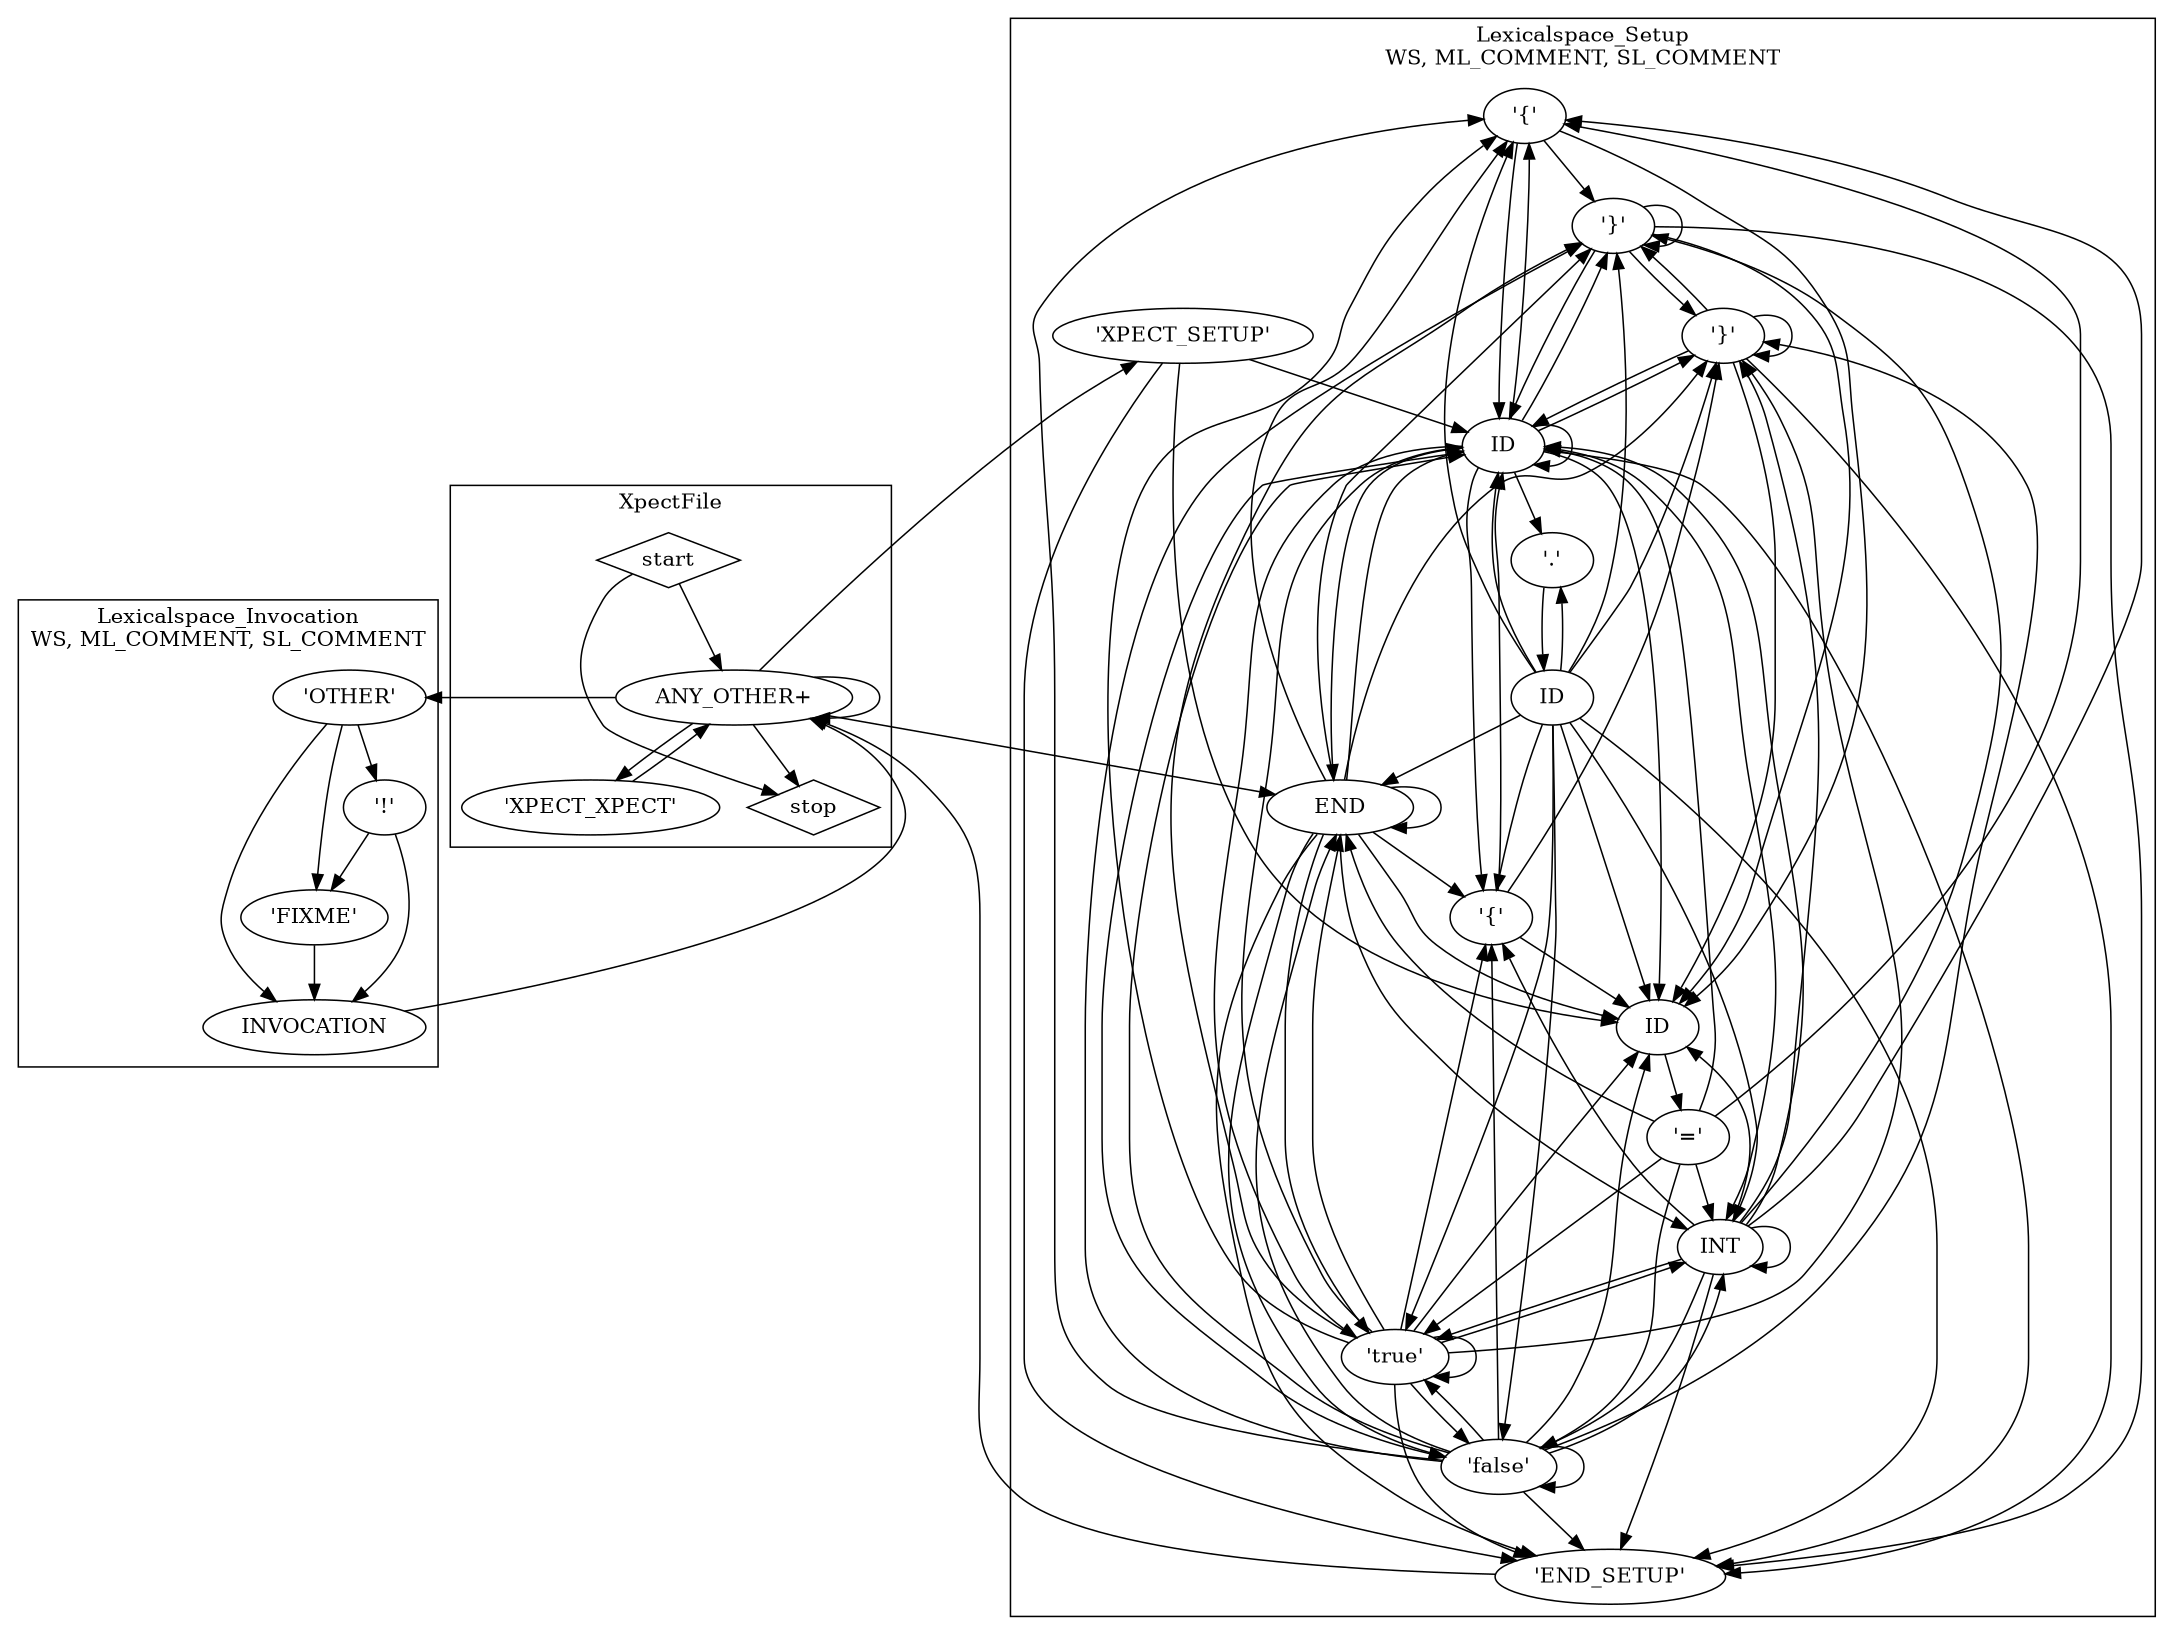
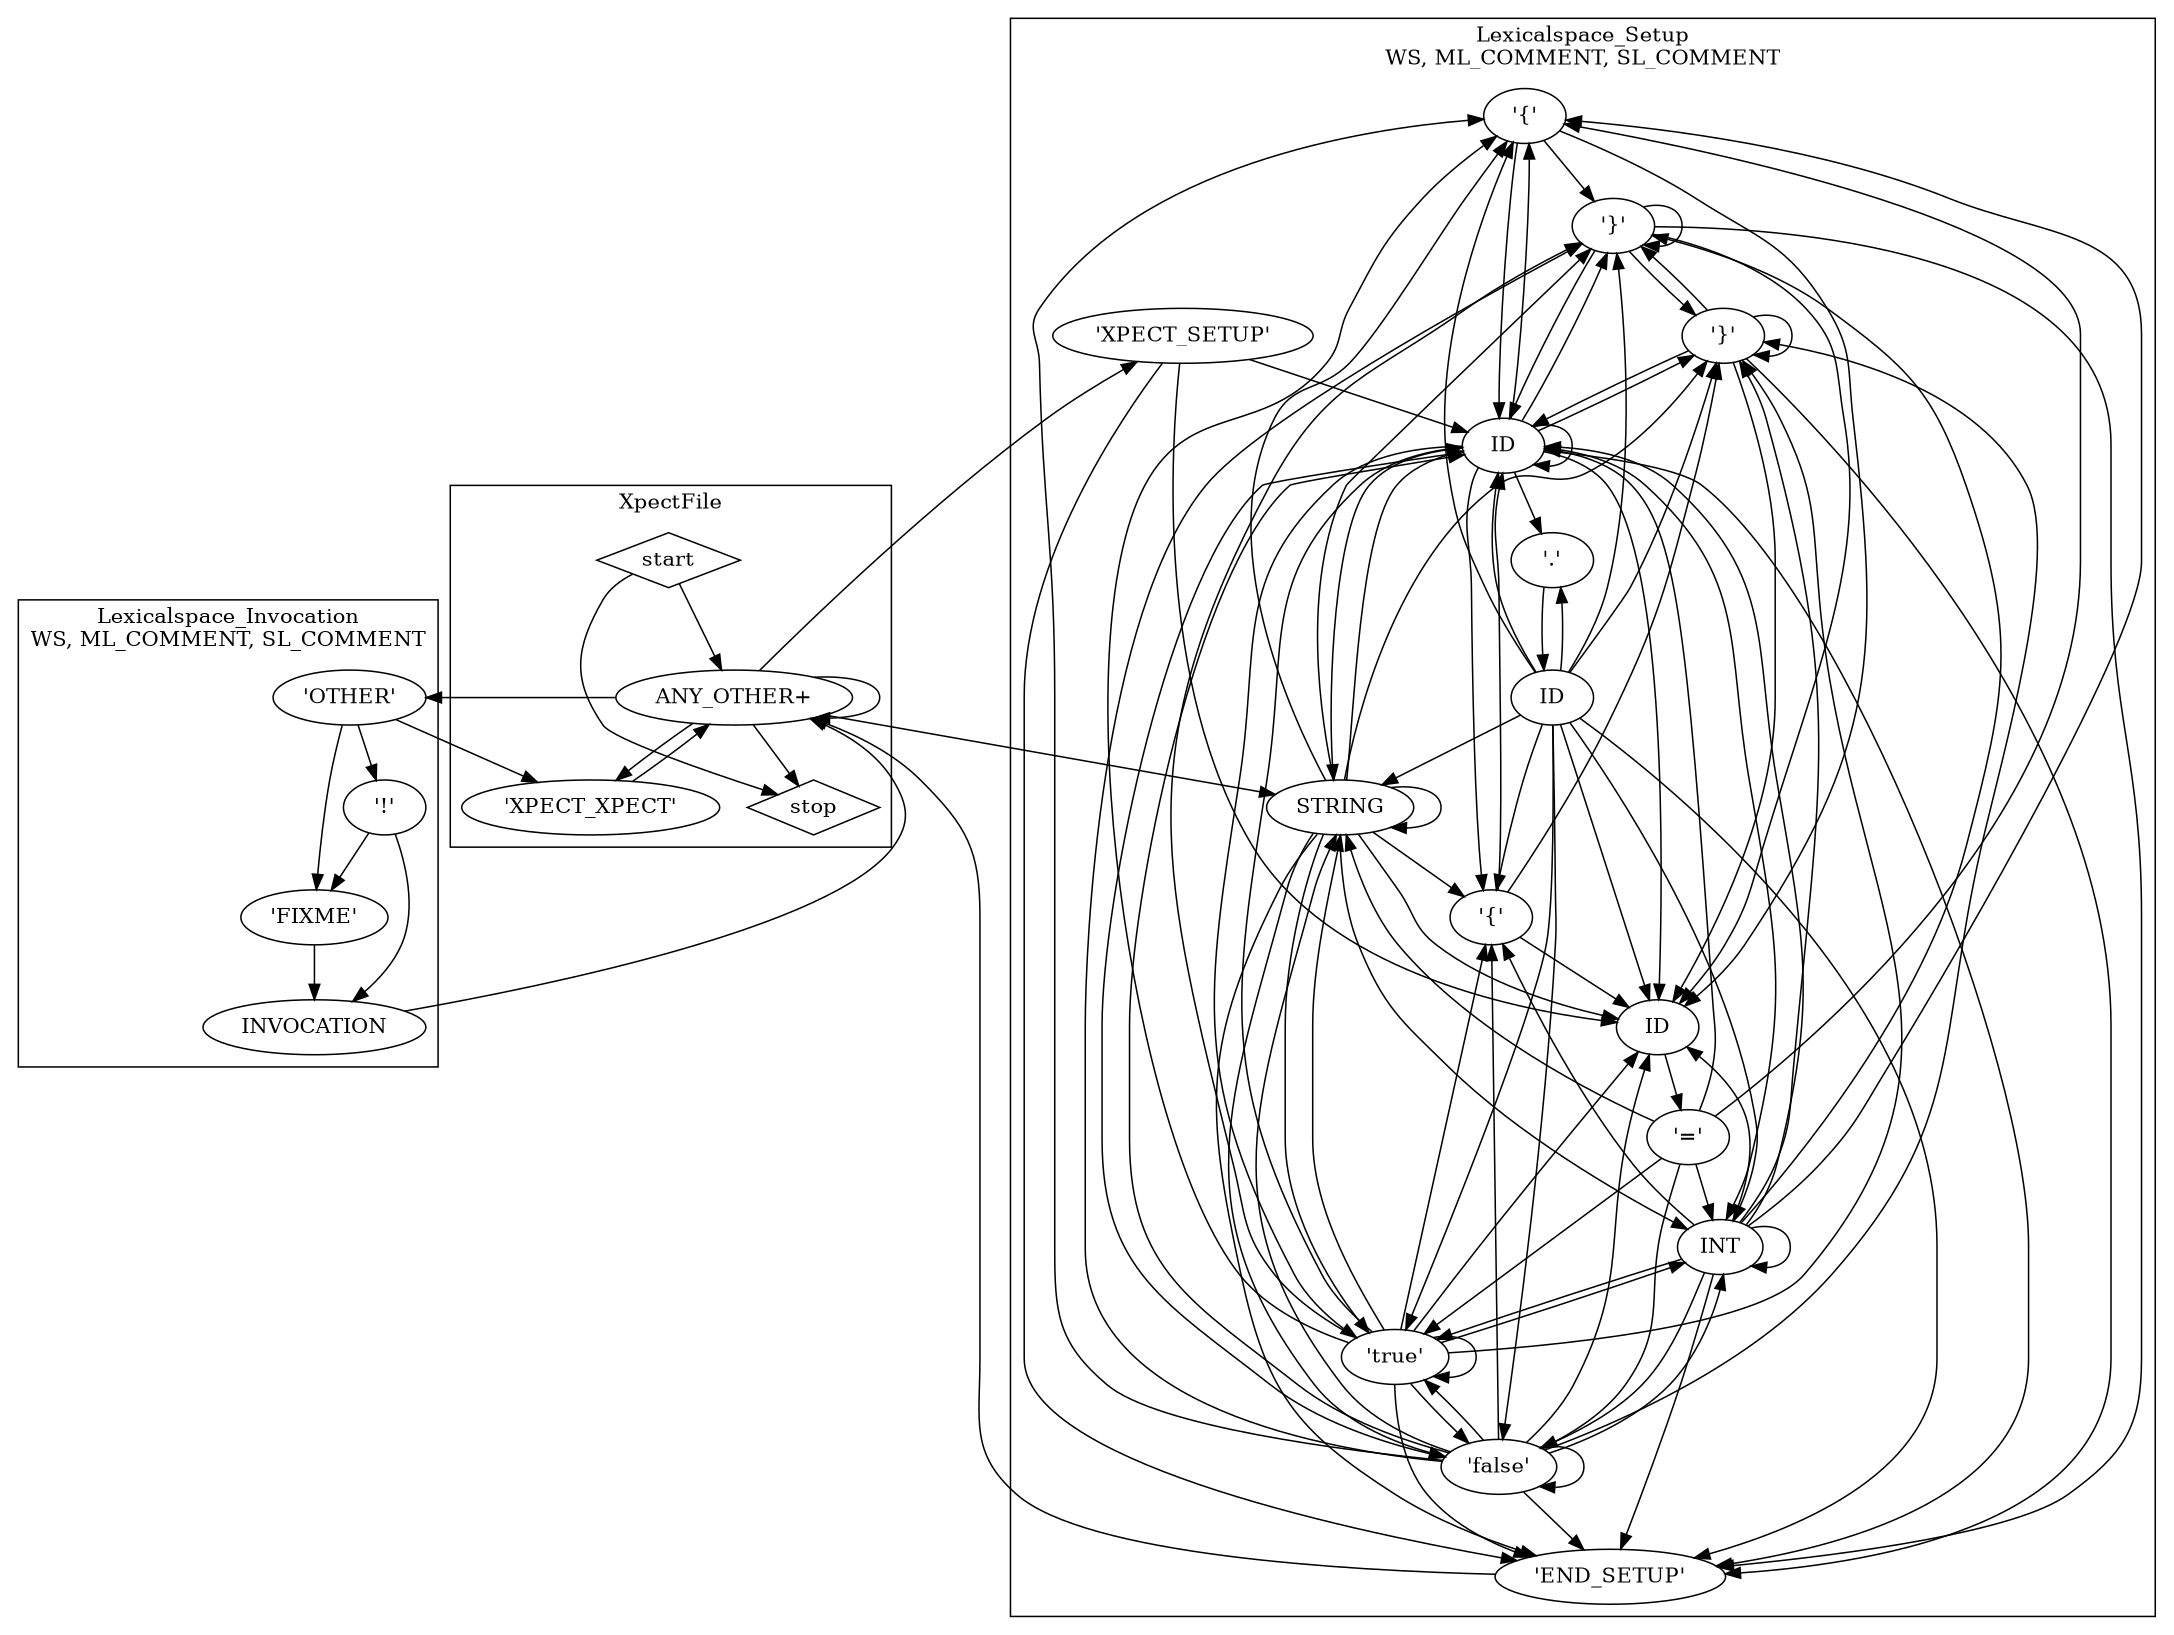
  digraph {
    n1 [label="ANY_OTHER+"]
    n2 [label=stop shape=diamond]
    n3 [label="'XPECT_XPECT'"]
    n4 [label=start shape=diamond]
    n5 [label="'{'"]
    n6 [label="'true'"]
    n7 [label="'false'"]
    n8 [label="'}'"]
    n9 [label=ID]
    n10 [label="'}'"]
    n11 [label="'XPECT_SETUP'"]
    n12 [label="'.'"]
    n13 [label=ID]
    n14 [label=INT]
    n15 [label="'END_SETUP'"]
    n16 [label="'{'"]
-   n17 [label=END]
+   n17 [label=STRING]
    n18 [label=ID]
    n19 [label="'='"]
    n20 [label=INVOCATION]
    n21 [label="'OTHER'"]
    n22 [label="'FIXME'"]
    n23 [label="'!'"]
    subgraph cluster_1 {
      label="XpectFile\n"
      n1
      n2
      n3
      n4
    }
    subgraph cluster_2 {
      label="Lexicalspace_Setup\nWS, ML_COMMENT, SL_COMMENT"
      n5
      n6
      n7
      n8
      n9
      n10
      n11
      n12
      n13
      n14
      n15
      n16
      n17
      n18
      n19
    }
    subgraph cluster_3 {
      label="Lexicalspace_Invocation\nWS, ML_COMMENT, SL_COMMENT"
      n20
      n21
      n22
      n23
    }
    n1 -> n1
    n1 -> n2
    n1 -> n3
    n1 -> n11
    n1 -> n17
    n1 -> n21
    n3 -> n1
    n4 -> n1
    n4 -> n2
    n5 -> n10
    n5 -> n13
    n5 -> n18
    n6 -> n5
    n6 -> n6
    n6 -> n7
    n6 -> n8
    n6 -> n10
    n6 -> n13
    n6 -> n14
    n6 -> n15
    n6 -> n16
    n6 -> n17
    n6 -> n18
    n7 -> n5
    n7 -> n6
    n7 -> n7
    n7 -> n8
    n7 -> n10
    n7 -> n13
    n7 -> n14
    n7 -> n15
    n7 -> n16
    n7 -> n17
    n7 -> n18
    n8 -> n8
    n8 -> n10
    n8 -> n13
    n8 -> n15
    n8 -> n18
    n9 -> n5
    n9 -> n6
    n9 -> n7
    n9 -> n8
    n9 -> n10
    n9 -> n12
    n9 -> n13
    n9 -> n14
    n9 -> n15
    n9 -> n16
    n9 -> n17
    n9 -> n18
    n10 -> n8
    n10 -> n10
    n10 -> n13
    n10 -> n15
    n10 -> n18
    n11 -> n13
    n11 -> n15
    n11 -> n18
    n12 -> n9
    n13 -> n19
    n14 -> n5
    n14 -> n6
    n14 -> n7
    n14 -> n8
    n14 -> n10
    n14 -> n13
    n14 -> n14
    n14 -> n15
    n14 -> n16
    n14 -> n18
    n15 -> n1
    n16 -> n8
    n16 -> n13
    n16 -> n18
    n17 -> n5
    n17 -> n6
    n17 -> n7
    n17 -> n8
    n17 -> n10
    n17 -> n13
    n17 -> n14
    n17 -> n15
    n17 -> n16
    n17 -> n17
    n17 -> n18
    n18 -> n5
    n18 -> n6
    n18 -> n7
    n18 -> n8
    n18 -> n10
    n18 -> n12
    n18 -> n13
    n18 -> n14
    n18 -> n15
    n18 -> n16
    n18 -> n17
    n18 -> n18
    n19 -> n5
    n19 -> n6
    n19 -> n7
    n19 -> n14
    n19 -> n17
    n19 -> n18
    n20 -> n1
-   n21 -> n20
+   n21 -> n3
    n21 -> n22
    n21 -> n23
    n22 -> n20
    n23 -> n20
    n23 -> n22
  }
